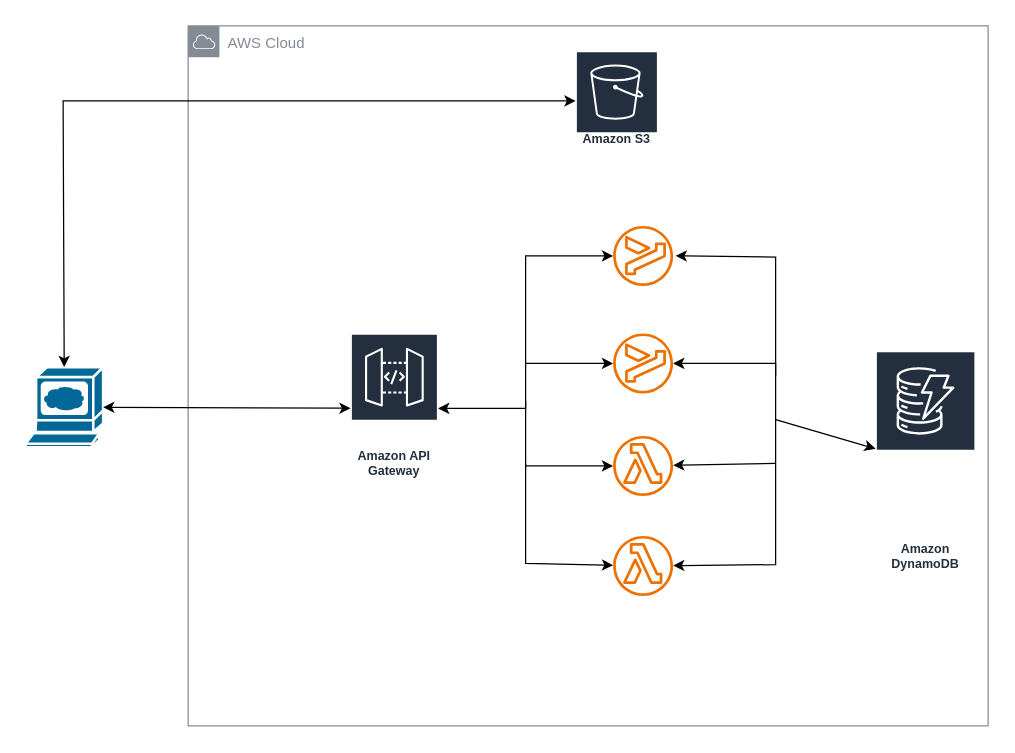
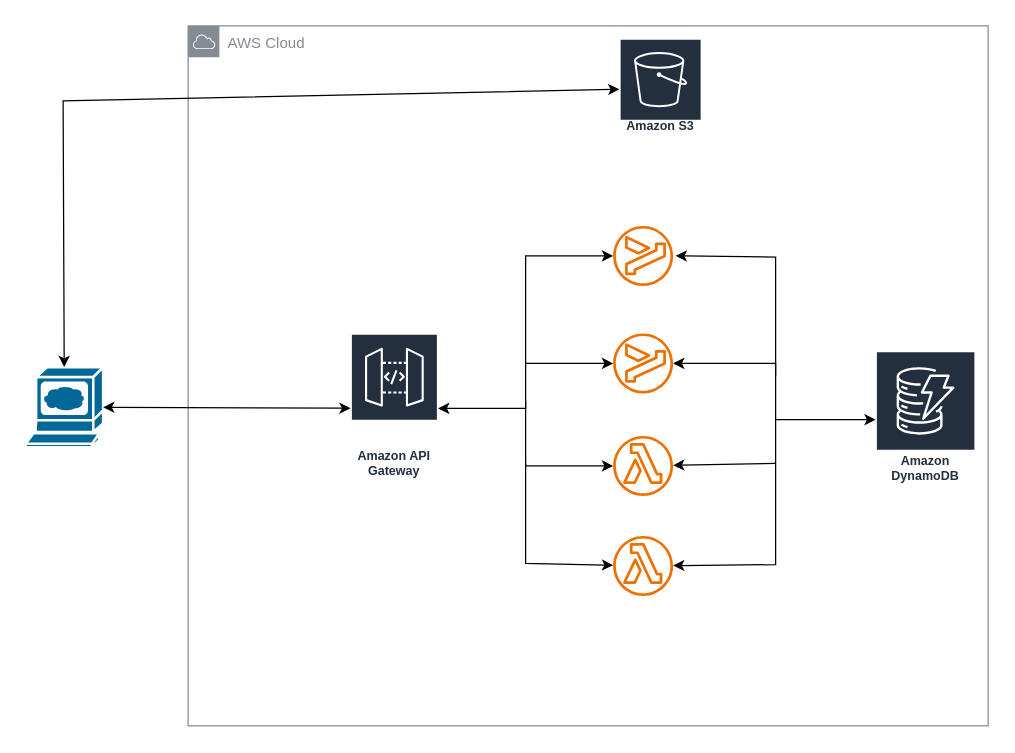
  <mxCell id="0" />
  <mxCell id="1" parent="0" />
  <mxCell id="2" value="AWS Cloud" style="sketch=0;outlineConnect=0;gradientColor=none;html=1;whiteSpace=wrap;fontSize=12;fontStyle=0;shape=mxgraph.aws4.group;grIcon=mxgraph.aws4.group_aws_cloud;strokeColor=#858B94;fillColor=none;verticalAlign=top;align=left;spacingLeft=30;fontColor=#858B94;dashed=0;" vertex="1" parent="1"><mxGeometry x="150" y="20" width="640" height="560" as="geometry" /></mxCell>
  <mxCell id="3" value="" style="shape=mxgraph.cisco.computers_and_peripherals.web_browser;html=1;pointerEvents=1;dashed=0;fillColor=#036897;strokeColor=#ffffff;strokeWidth=2;verticalLabelPosition=bottom;verticalAlign=top;align=center;outlineConnect=0;" vertex="1" parent="1"><mxGeometry x="20" y="293" width="62" height="64" as="geometry" /></mxCell>
  <mxCell id="4" value="" style="sketch=0;outlineConnect=0;fontColor=#232F3E;gradientColor=none;fillColor=#ED7100;strokeColor=none;dashed=0;verticalLabelPosition=bottom;verticalAlign=top;align=center;html=1;fontSize=12;fontStyle=0;aspect=fixed;pointerEvents=1;shape=mxgraph.aws4.lambda_function;" vertex="1" parent="1"><mxGeometry x="490" y="428" width="48" height="48" as="geometry" /></mxCell>
  <mxCell id="5" value="" style="sketch=0;outlineConnect=0;fontColor=#232F3E;gradientColor=none;fillColor=#ED7100;strokeColor=none;dashed=0;verticalLabelPosition=bottom;verticalAlign=top;align=center;html=1;fontSize=12;fontStyle=0;aspect=fixed;pointerEvents=1;shape=mxgraph.aws4.lambda_function;direction=south;" vertex="1" parent="1"><mxGeometry x="490" y="266" width="48" height="48" as="geometry" /></mxCell>
  <mxCell id="6" value="" style="sketch=0;outlineConnect=0;fontColor=#232F3E;gradientColor=none;fillColor=#ED7100;strokeColor=none;dashed=0;verticalLabelPosition=bottom;verticalAlign=top;align=center;html=1;fontSize=12;fontStyle=0;aspect=fixed;pointerEvents=1;shape=mxgraph.aws4.lambda_function;" vertex="1" parent="1"><mxGeometry x="490" y="348" width="48" height="48" as="geometry" /></mxCell>
- <mxCell id="7" value="Amazon S3" style="sketch=0;outlineConnect=0;fontColor=#232F3E;gradientColor=none;strokeColor=#ffffff;fillColor=#232F3E;dashed=0;verticalLabelPosition=middle;verticalAlign=bottom;align=center;html=1;whiteSpace=wrap;fontSize=10;fontStyle=1;spacing=3;shape=mxgraph.aws4.productIcon;prIcon=mxgraph.aws4.s3;" vertex="1" parent="1"><mxGeometry x="460" y="40" width="66" height="80" as="geometry" /></mxCell>
- <mxCell id="8" value="Amazon DynamoDB" style="sketch=0;outlineConnect=0;fontColor=#232F3E;gradientColor=none;strokeColor=#ffffff;fillColor=#232F3E;dashed=0;verticalLabelPosition=middle;verticalAlign=bottom;align=center;html=1;whiteSpace=wrap;fontSize=10;fontStyle=1;spacing=3;shape=mxgraph.aws4.productIcon;prIcon=mxgraph.aws4.dynamodb;" vertex="1" parent="1"><mxGeometry x="700" y="280" width="80" height="180" as="geometry" /></mxCell>
+ <mxCell id="7" value="Amazon S3" style="sketch=0;outlineConnect=0;fontColor=#232F3E;gradientColor=none;strokeColor=#ffffff;fillColor=#232F3E;dashed=0;verticalLabelPosition=middle;verticalAlign=bottom;align=center;html=1;whiteSpace=wrap;fontSize=10;fontStyle=1;spacing=3;shape=mxgraph.aws4.productIcon;prIcon=mxgraph.aws4.s3;" vertex="1" parent="1"><mxGeometry x="495" y="30" width="66" height="80" as="geometry" /></mxCell>
+ <mxCell id="8" value="Amazon DynamoDB" style="sketch=0;outlineConnect=0;fontColor=#232F3E;gradientColor=none;strokeColor=#ffffff;fillColor=#232F3E;dashed=0;verticalLabelPosition=middle;verticalAlign=bottom;align=center;html=1;whiteSpace=wrap;fontSize=10;fontStyle=1;spacing=3;shape=mxgraph.aws4.productIcon;prIcon=mxgraph.aws4.dynamodb;" vertex="1" parent="1"><mxGeometry x="700" y="280" width="80" height="110" as="geometry" /></mxCell>
  <mxCell id="9" value="" style="sketch=0;outlineConnect=0;fontColor=#232F3E;gradientColor=none;fillColor=#ED7100;strokeColor=none;dashed=0;verticalLabelPosition=bottom;verticalAlign=top;align=center;html=1;fontSize=12;fontStyle=0;aspect=fixed;pointerEvents=1;shape=mxgraph.aws4.lambda_function;direction=south;" vertex="1" parent="1"><mxGeometry x="490" y="180" width="48" height="48" as="geometry" /></mxCell>
  <mxCell id="10" value="" style="endArrow=classic;startArrow=classic;html=1;rounded=0;" edge="1" parent="1" source="3" target="7"><mxGeometry width="50" height="50" relative="1" as="geometry"><mxPoint x="350" y="320" as="sourcePoint" /><mxPoint x="400" y="270" as="targetPoint" /><Array as="points"><mxPoint x="50" y="80" /></Array></mxGeometry></mxCell>
  <mxCell id="11" value="Amazon API Gateway" style="sketch=0;outlineConnect=0;fontColor=#232F3E;gradientColor=none;strokeColor=#ffffff;fillColor=#232F3E;dashed=0;verticalLabelPosition=middle;verticalAlign=bottom;align=center;html=1;whiteSpace=wrap;fontSize=10;fontStyle=1;spacing=3;shape=mxgraph.aws4.productIcon;prIcon=mxgraph.aws4.api_gateway;" vertex="1" parent="1"><mxGeometry x="280" y="266" width="70" height="120" as="geometry" /></mxCell>
  <mxCell id="12" value="" style="endArrow=classic;startArrow=classic;html=1;rounded=0;" edge="1" parent="1" source="11" target="3"><mxGeometry width="50" height="50" relative="1" as="geometry"><mxPoint x="270" y="320" as="sourcePoint" /><mxPoint x="400" y="270" as="targetPoint" /></mxGeometry></mxCell>
  <mxCell id="13" value="" style="endArrow=classic;startArrow=classic;html=1;rounded=0;" edge="1" parent="1" source="11" target="9"><mxGeometry width="50" height="50" relative="1" as="geometry"><mxPoint x="350" y="320" as="sourcePoint" /><mxPoint x="400" y="270" as="targetPoint" /><Array as="points"><mxPoint x="420" y="326" /><mxPoint x="420" y="204" /></Array></mxGeometry></mxCell>
  <mxCell id="14" value="" style="endArrow=classic;html=1;rounded=0;" edge="1" parent="1" target="5"><mxGeometry width="50" height="50" relative="1" as="geometry"><mxPoint x="420" y="290" as="sourcePoint" /><mxPoint x="400" y="270" as="targetPoint" /></mxGeometry></mxCell>
  <mxCell id="15" value="" style="endArrow=classic;html=1;rounded=0;" edge="1" parent="1" target="6"><mxGeometry width="50" height="50" relative="1" as="geometry"><mxPoint x="420" y="320" as="sourcePoint" /><mxPoint x="400" y="270" as="targetPoint" /><Array as="points"><mxPoint x="420" y="372" /></Array></mxGeometry></mxCell>
  <mxCell id="16" value="" style="endArrow=classic;html=1;rounded=0;" edge="1" parent="1" target="4"><mxGeometry width="50" height="50" relative="1" as="geometry"><mxPoint x="420" y="370" as="sourcePoint" /><mxPoint x="400" y="270" as="targetPoint" /><Array as="points"><mxPoint x="420" y="450" /></Array></mxGeometry></mxCell>
  <mxCell id="17" value="" style="endArrow=classic;startArrow=classic;html=1;rounded=0;" edge="1" parent="1" source="8" target="4"><mxGeometry width="50" height="50" relative="1" as="geometry"><mxPoint x="690" y="335" as="sourcePoint" /><mxPoint x="550" y="451" as="targetPoint" /><Array as="points"><mxPoint x="620" y="335" /><mxPoint x="620" y="451" /></Array></mxGeometry></mxCell>
  <mxCell id="18" value="" style="endArrow=classic;html=1;rounded=0;" edge="1" parent="1" target="6"><mxGeometry width="50" height="50" relative="1" as="geometry"><mxPoint x="620" y="370" as="sourcePoint" /><mxPoint x="550" y="365" as="targetPoint" /></mxGeometry></mxCell>
  <mxCell id="19" value="" style="endArrow=classic;html=1;rounded=0;" edge="1" parent="1" target="5"><mxGeometry width="50" height="50" relative="1" as="geometry"><mxPoint x="620" y="335" as="sourcePoint" /><mxPoint x="550" y="283" as="targetPoint" /><Array as="points"><mxPoint x="620" y="290" /></Array></mxGeometry></mxCell>
  <mxCell id="20" value="" style="endArrow=classic;html=1;rounded=0;entryX=0.5;entryY=-0.042;entryDx=0;entryDy=0;entryPerimeter=0;" edge="1" parent="1" target="9"><mxGeometry width="50" height="50" relative="1" as="geometry"><mxPoint x="620" y="300" as="sourcePoint" /><mxPoint x="550" y="204" as="targetPoint" /><Array as="points"><mxPoint x="620" y="205" /></Array></mxGeometry></mxCell>
